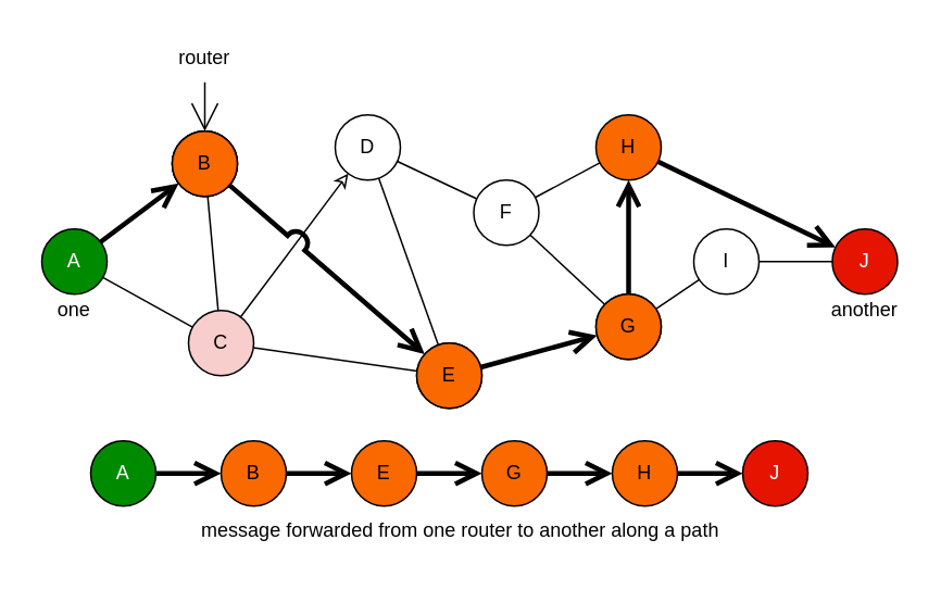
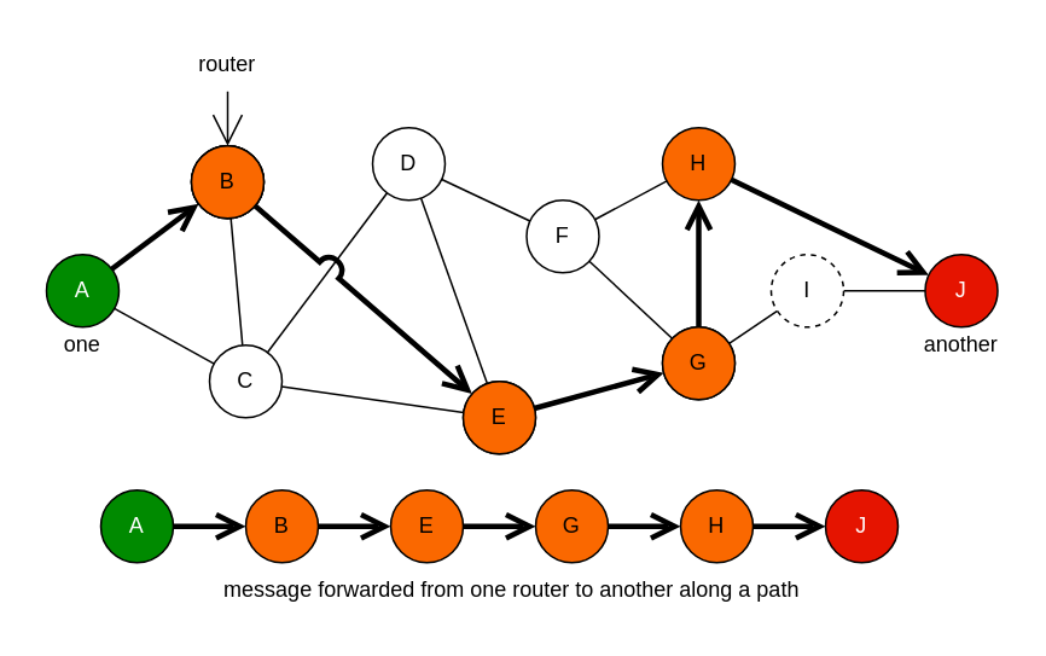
  <mxCell id="0" />
  <mxCell id="1" parent="0" />
- <mxCell id="2" style="edgeStyle=none;html=1;endArrow=classic;endFill=0;jumpSize=10;jumpStyle=arc;strokeColor=#000000;" edge="1" parent="1" source="4" target="7"><mxGeometry relative="1" as="geometry" /></mxCell>
+ <mxCell id="2" style="edgeStyle=none;html=1;endArrow=none;endFill=0;jumpSize=10;jumpStyle=arc;strokeColor=#000000;" edge="1" parent="1" source="4" target="7"><mxGeometry relative="1" as="geometry" /></mxCell>
  <mxCell id="3" style="edgeStyle=none;jumpStyle=arc;html=1;endArrow=none;endFill=0;strokeColor=#000000;" edge="1" parent="1" source="4" target="9"><mxGeometry relative="1" as="geometry" /></mxCell>
- <mxCell id="4" value="C" style="ellipse;whiteSpace=wrap;html=1;aspect=fixed;strokeColor=#000000;fillColor=#f8cecc;" vertex="1" parent="1"><mxGeometry x="115" y="190" width="40" height="40" as="geometry" /></mxCell>
+ <mxCell id="4" value="C" style="ellipse;whiteSpace=wrap;html=1;aspect=fixed;strokeColor=#000000;" vertex="1" parent="1"><mxGeometry x="115" y="190" width="40" height="40" as="geometry" /></mxCell>
  <mxCell id="5" style="edgeStyle=none;html=1;endArrow=none;endFill=0;strokeColor=#000000;" edge="1" parent="1" source="7" target="9"><mxGeometry relative="1" as="geometry" /></mxCell>
  <mxCell id="6" style="edgeStyle=none;html=1;endArrow=none;endFill=0;strokeColor=#000000;" edge="1" parent="1" source="7" target="12"><mxGeometry relative="1" as="geometry" /></mxCell>
  <mxCell id="7" value="D" style="ellipse;whiteSpace=wrap;html=1;aspect=fixed;strokeColor=#000000;" vertex="1" parent="1"><mxGeometry x="205" y="70" width="40" height="40" as="geometry" /></mxCell>
  <mxCell id="8" style="edgeStyle=none;jumpStyle=arc;html=1;endArrow=open;endFill=0;strokeColor=#000000;endSize=10;strokeWidth=3;" edge="1" parent="1" source="9" target="17"><mxGeometry relative="1" as="geometry" /></mxCell>
  <mxCell id="9" value="" style="ellipse;whiteSpace=wrap;html=1;aspect=fixed;strokeColor=#000000;" vertex="1" parent="1"><mxGeometry x="255" y="210" width="40" height="40" as="geometry" /></mxCell>
  <mxCell id="10" style="edgeStyle=none;jumpStyle=arc;html=1;endArrow=none;endFill=0;strokeColor=#000000;" edge="1" parent="1" source="12" target="15"><mxGeometry relative="1" as="geometry" /></mxCell>
  <mxCell id="11" style="edgeStyle=none;jumpStyle=arc;html=1;endArrow=none;endFill=0;strokeColor=#000000;" edge="1" parent="1" source="12" target="17"><mxGeometry relative="1" as="geometry" /></mxCell>
  <mxCell id="12" value="F" style="ellipse;whiteSpace=wrap;html=1;aspect=fixed;strokeColor=#000000;" vertex="1" parent="1"><mxGeometry x="290" y="110" width="40" height="40" as="geometry" /></mxCell>
  <mxCell id="13" style="edgeStyle=none;jumpStyle=arc;html=1;endArrow=open;endFill=0;strokeColor=#000000;endSize=10;strokeWidth=3;" edge="1" parent="1" source="33" target="15"><mxGeometry relative="1" as="geometry"><mxPoint x="405" y="150" as="sourcePoint" /></mxGeometry></mxCell>
  <mxCell id="14" style="edgeStyle=none;jumpStyle=arc;jumpSize=10;html=1;endArrow=open;endFill=0;strokeColor=#000000;endSize=10;strokeWidth=3;" edge="1" parent="1" source="15" target="25"><mxGeometry relative="1" as="geometry" /></mxCell>
  <mxCell id="15" value="H" style="ellipse;whiteSpace=wrap;html=1;aspect=fixed;strokeColor=#000000;fillColor=#fa6800;fontColor=#000000;" vertex="1" parent="1"><mxGeometry x="365" y="70" width="40" height="40" as="geometry" /></mxCell>
  <mxCell id="16" style="edgeStyle=none;jumpStyle=arc;html=1;endArrow=none;endFill=0;strokeColor=#000000;" edge="1" parent="1" source="17" target="19"><mxGeometry relative="1" as="geometry" /></mxCell>
  <mxCell id="17" value="" style="ellipse;whiteSpace=wrap;html=1;aspect=fixed;strokeColor=#000000;" vertex="1" parent="1"><mxGeometry x="365" y="180" width="40" height="40" as="geometry" /></mxCell>
  <mxCell id="18" style="edgeStyle=none;jumpStyle=arc;jumpSize=10;html=1;endArrow=none;endFill=0;strokeColor=#000000;" edge="1" parent="1" source="19" target="25"><mxGeometry relative="1" as="geometry" /></mxCell>
- <mxCell id="19" value="I" style="ellipse;whiteSpace=wrap;html=1;aspect=fixed;strokeColor=#000000;" vertex="1" parent="1"><mxGeometry x="425" y="140" width="40" height="40" as="geometry" /></mxCell>
+ <mxCell id="19" value="I" style="ellipse;whiteSpace=wrap;html=1;aspect=fixed;strokeColor=#000000;dashed=1;" vertex="1" parent="1"><mxGeometry x="425" y="140" width="40" height="40" as="geometry" /></mxCell>
  <mxCell id="20" style="edgeStyle=none;html=1;endArrow=none;endFill=0;strokeColor=#000000;" edge="1" parent="1" source="21" target="4"><mxGeometry relative="1" as="geometry" /></mxCell>
  <mxCell id="21" value="" style="ellipse;whiteSpace=wrap;html=1;aspect=fixed;strokeColor=#000000;" vertex="1" parent="1"><mxGeometry x="105" y="80" width="40" height="40" as="geometry" /></mxCell>
  <mxCell id="22" style="edgeStyle=none;jumpStyle=arc;jumpSize=10;html=1;endArrow=none;endFill=0;strokeColor=#000000;" edge="1" parent="1" source="24" target="4"><mxGeometry relative="1" as="geometry" /></mxCell>
  <mxCell id="23" style="edgeStyle=none;jumpStyle=arc;jumpSize=10;html=1;endArrow=open;endFill=0;strokeColor=#000000;endSize=10;strokeWidth=3;" edge="1" parent="1" source="24" target="21"><mxGeometry relative="1" as="geometry" /></mxCell>
  <mxCell id="24" value="A" style="ellipse;whiteSpace=wrap;html=1;aspect=fixed;fillColor=#008a00;fontColor=#ffffff;strokeColor=#000000;" vertex="1" parent="1"><mxGeometry x="25" y="140" width="40" height="40" as="geometry" /></mxCell>
  <mxCell id="25" value="J" style="ellipse;whiteSpace=wrap;html=1;aspect=fixed;fillColor=#e51400;fontColor=#ffffff;strokeColor=#000000;" vertex="1" parent="1"><mxGeometry x="510" y="140" width="40" height="40" as="geometry" /></mxCell>
  <mxCell id="26" style="edgeStyle=none;jumpStyle=arc;jumpSize=10;html=1;exitX=0.5;exitY=1;exitDx=0;exitDy=0;entryX=0.5;entryY=0;entryDx=0;entryDy=0;endArrow=open;endFill=0;strokeColor=#000000;endSize=15;" edge="1" parent="1" source="27" target="21"><mxGeometry relative="1" as="geometry" /></mxCell>
  <mxCell id="27" value="router" style="text;html=1;strokeColor=none;fillColor=none;align=center;verticalAlign=middle;whiteSpace=wrap;rounded=0;" vertex="1" parent="1"><mxGeometry x="100" y="20" width="50" height="30" as="geometry" /></mxCell>
  <mxCell id="28" value="one" style="text;html=1;strokeColor=none;fillColor=none;align=center;verticalAlign=middle;whiteSpace=wrap;rounded=0;" vertex="1" parent="1"><mxGeometry x="20" y="180" width="50" height="20" as="geometry" /></mxCell>
  <mxCell id="29" value="another" style="text;html=1;strokeColor=none;fillColor=none;align=center;verticalAlign=middle;whiteSpace=wrap;rounded=0;" vertex="1" parent="1"><mxGeometry x="505" y="180" width="50" height="20" as="geometry" /></mxCell>
  <mxCell id="30" value="" style="ellipse;whiteSpace=wrap;html=1;aspect=fixed;strokeColor=#000000;" vertex="1" parent="1"><mxGeometry x="105" y="80" width="40" height="40" as="geometry" /></mxCell>
  <mxCell id="31" value="B" style="ellipse;whiteSpace=wrap;html=1;aspect=fixed;strokeColor=#000000;fillColor=#fa6800;fontColor=#000000;" vertex="1" parent="1"><mxGeometry x="105" y="80" width="40" height="40" as="geometry" /></mxCell>
  <mxCell id="32" value="E" style="ellipse;whiteSpace=wrap;html=1;aspect=fixed;strokeColor=#000000;fillColor=#fa6800;fontColor=#000000;" vertex="1" parent="1"><mxGeometry x="255" y="210" width="40" height="40" as="geometry" /></mxCell>
  <mxCell id="33" value="G" style="ellipse;whiteSpace=wrap;html=1;aspect=fixed;strokeColor=#000000;fillColor=#fa6800;fontColor=#000000;" vertex="1" parent="1"><mxGeometry x="365" y="180" width="40" height="40" as="geometry" /></mxCell>
  <mxCell id="34" style="edgeStyle=none;jumpStyle=arc;html=1;endArrow=open;endFill=0;jumpSize=10;strokeColor=#000000;endSize=10;strokeWidth=3;" edge="1" parent="1" source="21" target="9"><mxGeometry relative="1" as="geometry" /></mxCell>
  <mxCell id="35" value="message forwarded from one router to another along a path" style="text;html=1;strokeColor=none;fillColor=none;align=center;verticalAlign=middle;whiteSpace=wrap;rounded=0;" vertex="1" parent="1"><mxGeometry x="107.5" y="310" width="347.5" height="30" as="geometry" /></mxCell>
  <mxCell id="36" style="edgeStyle=none;jumpStyle=arc;jumpSize=10;html=1;exitX=1;exitY=0.5;exitDx=0;exitDy=0;entryX=0;entryY=0.5;entryDx=0;entryDy=0;endArrow=open;endFill=0;endSize=10;strokeColor=#000000;strokeWidth=3;" edge="1" parent="1" source="37" target="39"><mxGeometry relative="1" as="geometry" /></mxCell>
  <mxCell id="37" value="A" style="ellipse;whiteSpace=wrap;html=1;aspect=fixed;fillColor=#008a00;fontColor=#ffffff;strokeColor=#000000;" vertex="1" parent="1"><mxGeometry x="55" y="270" width="40" height="40" as="geometry" /></mxCell>
  <mxCell id="38" style="edgeStyle=none;jumpStyle=arc;jumpSize=10;html=1;exitX=1;exitY=0.5;exitDx=0;exitDy=0;entryX=0;entryY=0.5;entryDx=0;entryDy=0;endArrow=open;endFill=0;endSize=10;strokeColor=#000000;strokeWidth=3;" edge="1" parent="1" source="39" target="41"><mxGeometry relative="1" as="geometry" /></mxCell>
  <mxCell id="39" value="B" style="ellipse;whiteSpace=wrap;html=1;aspect=fixed;strokeColor=#000000;fillColor=#fa6800;fontColor=#000000;" vertex="1" parent="1"><mxGeometry x="135" y="270" width="40" height="40" as="geometry" /></mxCell>
  <mxCell id="40" style="edgeStyle=none;jumpStyle=arc;jumpSize=10;html=1;exitX=1;exitY=0.5;exitDx=0;exitDy=0;entryX=0;entryY=0.5;entryDx=0;entryDy=0;endArrow=open;endFill=0;endSize=10;strokeColor=#000000;strokeWidth=3;" edge="1" parent="1" source="41" target="43"><mxGeometry relative="1" as="geometry" /></mxCell>
  <mxCell id="41" value="E" style="ellipse;whiteSpace=wrap;html=1;aspect=fixed;strokeColor=#000000;fillColor=#fa6800;fontColor=#000000;" vertex="1" parent="1"><mxGeometry x="215" y="270" width="40" height="40" as="geometry" /></mxCell>
  <mxCell id="42" style="edgeStyle=none;jumpStyle=arc;jumpSize=10;html=1;exitX=1;exitY=0.5;exitDx=0;exitDy=0;entryX=0;entryY=0.5;entryDx=0;entryDy=0;endArrow=open;endFill=0;endSize=10;strokeColor=#000000;strokeWidth=3;" edge="1" parent="1" source="43" target="45"><mxGeometry relative="1" as="geometry" /></mxCell>
  <mxCell id="43" value="G" style="ellipse;whiteSpace=wrap;html=1;aspect=fixed;strokeColor=#000000;fillColor=#fa6800;fontColor=#000000;" vertex="1" parent="1"><mxGeometry x="295" y="270" width="40" height="40" as="geometry" /></mxCell>
  <mxCell id="44" style="edgeStyle=none;jumpStyle=arc;jumpSize=10;html=1;exitX=1;exitY=0.5;exitDx=0;exitDy=0;entryX=0;entryY=0.5;entryDx=0;entryDy=0;endArrow=open;endFill=0;endSize=10;strokeColor=#000000;strokeWidth=3;" edge="1" parent="1" source="45" target="46"><mxGeometry relative="1" as="geometry" /></mxCell>
  <mxCell id="45" value="H" style="ellipse;whiteSpace=wrap;html=1;aspect=fixed;strokeColor=#000000;fillColor=#fa6800;fontColor=#000000;" vertex="1" parent="1"><mxGeometry x="375" y="270" width="40" height="40" as="geometry" /></mxCell>
  <mxCell id="46" value="J" style="ellipse;whiteSpace=wrap;html=1;aspect=fixed;fillColor=#e51400;fontColor=#ffffff;strokeColor=#000000;" vertex="1" parent="1"><mxGeometry x="455" y="270" width="40" height="40" as="geometry" /></mxCell>
